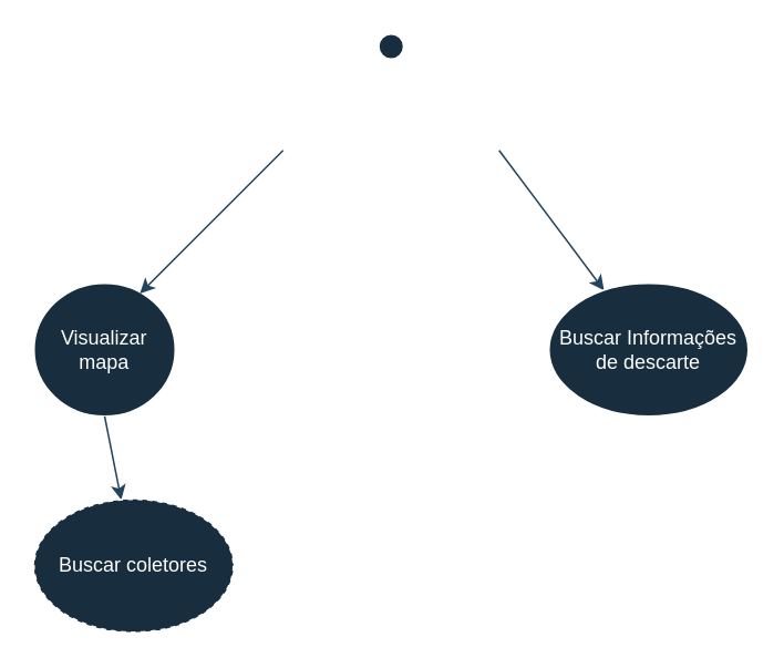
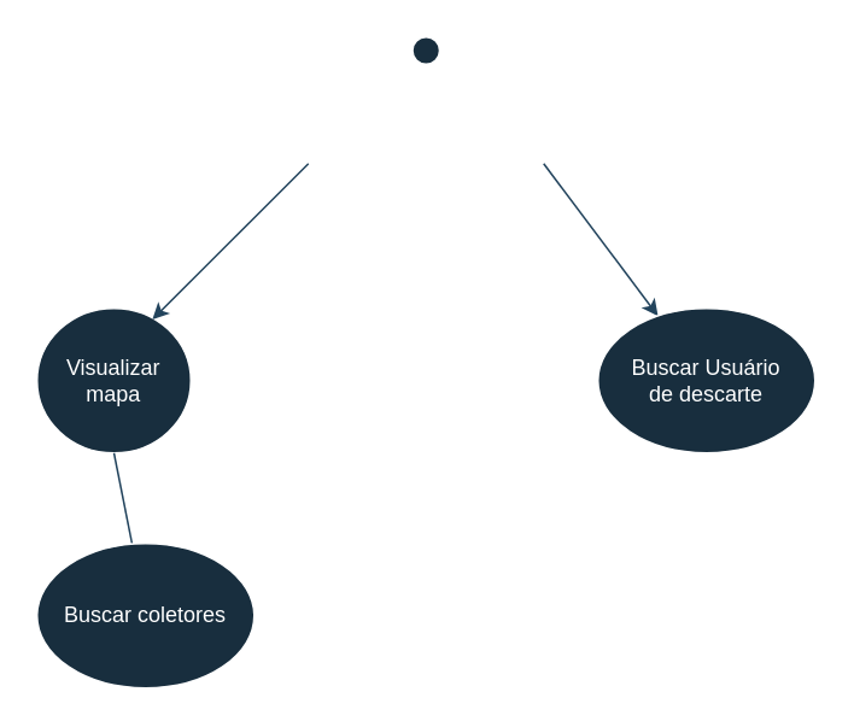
  <mxCell id="0" />
  <mxCell id="1" parent="0" />
  <mxCell id="2" value="Usuário não logado" style="shape=umlActor;verticalLabelPosition=bottom;verticalAlign=top;html=1;outlineConnect=0;labelBackgroundColor=none;fillColor=#182E3E;strokeColor=#FFFFFF;fontColor=#FFFFFF;" vertex="1" parent="1"><mxGeometry x="220" y="20" width="30" height="60" as="geometry" /></mxCell>
  <mxCell id="3" value="Visualizar mapa" style="ellipse;whiteSpace=wrap;html=1;labelBackgroundColor=none;fillColor=#182E3E;strokeColor=#FFFFFF;fontColor=#FFFFFF;" vertex="1" parent="1"><mxGeometry x="20" y="170" width="85" height="80" as="geometry" /></mxCell>
  <mxCell id="4" value="" style="endArrow=classic;html=1;rounded=0;entryX=0.75;entryY=0.077;entryDx=0;entryDy=0;entryPerimeter=0;labelBackgroundColor=none;strokeColor=#23445D;fontColor=default;" edge="1" parent="1" target="3"><mxGeometry width="50" height="50" relative="1" as="geometry"><mxPoint x="170" y="90" as="sourcePoint" /><mxPoint x="190" y="120" as="targetPoint" /></mxGeometry></mxCell>
- <mxCell id="5" value="" style="endArrow=classic;html=1;rounded=0;exitX=0.5;exitY=1;exitDx=0;exitDy=0;labelBackgroundColor=none;strokeColor=#23445D;fontColor=default;" edge="1" parent="1" source="3" target="6"><mxGeometry width="50" height="50" relative="1" as="geometry"><mxPoint x="140" y="240" as="sourcePoint" /><mxPoint y="330" as="targetPoint" x="-20" /></mxGeometry></mxCell>
- <mxCell id="6" value="Buscar coletores" style="ellipse;whiteSpace=wrap;html=1;labelBackgroundColor=none;fillColor=#182E3E;strokeColor=#FFFFFF;fontColor=#FFFFFF;dashed=1;" vertex="1" parent="1"><mxGeometry x="20" y="300" width="120" height="80" as="geometry" /></mxCell>
+ <mxCell id="5" value="" style="endArrow=none;html=1;rounded=0;exitX=0.5;exitY=1;exitDx=0;exitDy=0;labelBackgroundColor=none;strokeColor=#23445D;fontColor=default;" edge="1" parent="1" source="3" target="6"><mxGeometry width="50" height="50" relative="1" as="geometry"><mxPoint x="140" y="240" as="sourcePoint" /><mxPoint y="330" as="targetPoint" x="-20" /></mxGeometry></mxCell>
+ <mxCell id="6" value="Buscar coletores" style="ellipse;whiteSpace=wrap;html=1;labelBackgroundColor=none;fillColor=#182E3E;strokeColor=#FFFFFF;fontColor=#FFFFFF;" vertex="1" parent="1"><mxGeometry x="20" y="300" width="120" height="80" as="geometry" /></mxCell>
  <mxCell id="7" value="" style="endArrow=classic;html=1;rounded=0;labelBackgroundColor=none;strokeColor=#23445D;fontColor=default;" edge="1" parent="1" target="8"><mxGeometry width="50" height="50" relative="1" as="geometry"><mxPoint x="300" y="90" as="sourcePoint" /><mxPoint x="320" y="190" as="targetPoint" /></mxGeometry></mxCell>
- <mxCell id="8" value="&lt;div&gt;Buscar Informações&lt;/div&gt;&lt;div&gt;de descarte&lt;br&gt;&lt;/div&gt;" style="ellipse;whiteSpace=wrap;html=1;labelBackgroundColor=none;fillColor=#182E3E;strokeColor=#FFFFFF;fontColor=#FFFFFF;" vertex="1" parent="1"><mxGeometry x="330" y="170" width="120" height="80" as="geometry" /></mxCell>
+ <mxCell id="8" value="&lt;div&gt;Buscar Usuário&lt;/div&gt;&lt;div&gt;de descarte&lt;br&gt;&lt;/div&gt;" style="ellipse;whiteSpace=wrap;html=1;labelBackgroundColor=none;fillColor=#182E3E;strokeColor=#FFFFFF;fontColor=#FFFFFF;" vertex="1" parent="1"><mxGeometry x="330" y="170" width="120" height="80" as="geometry" /></mxCell>
